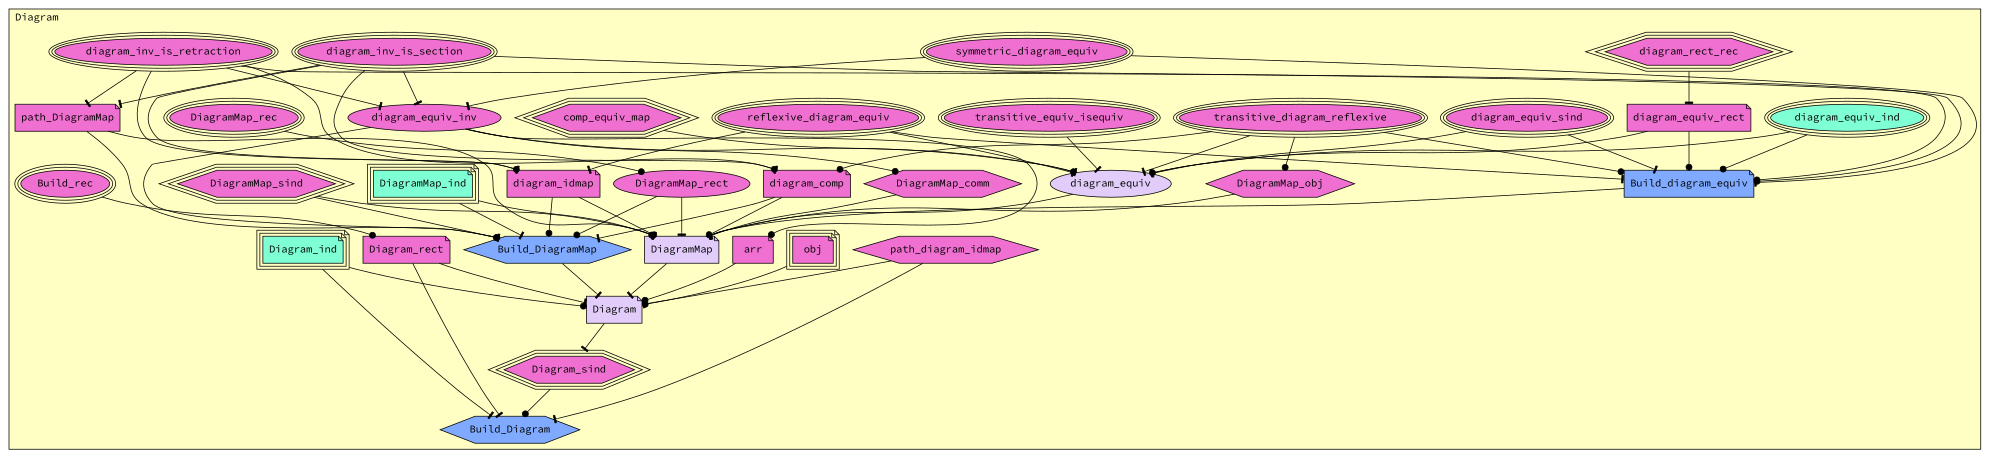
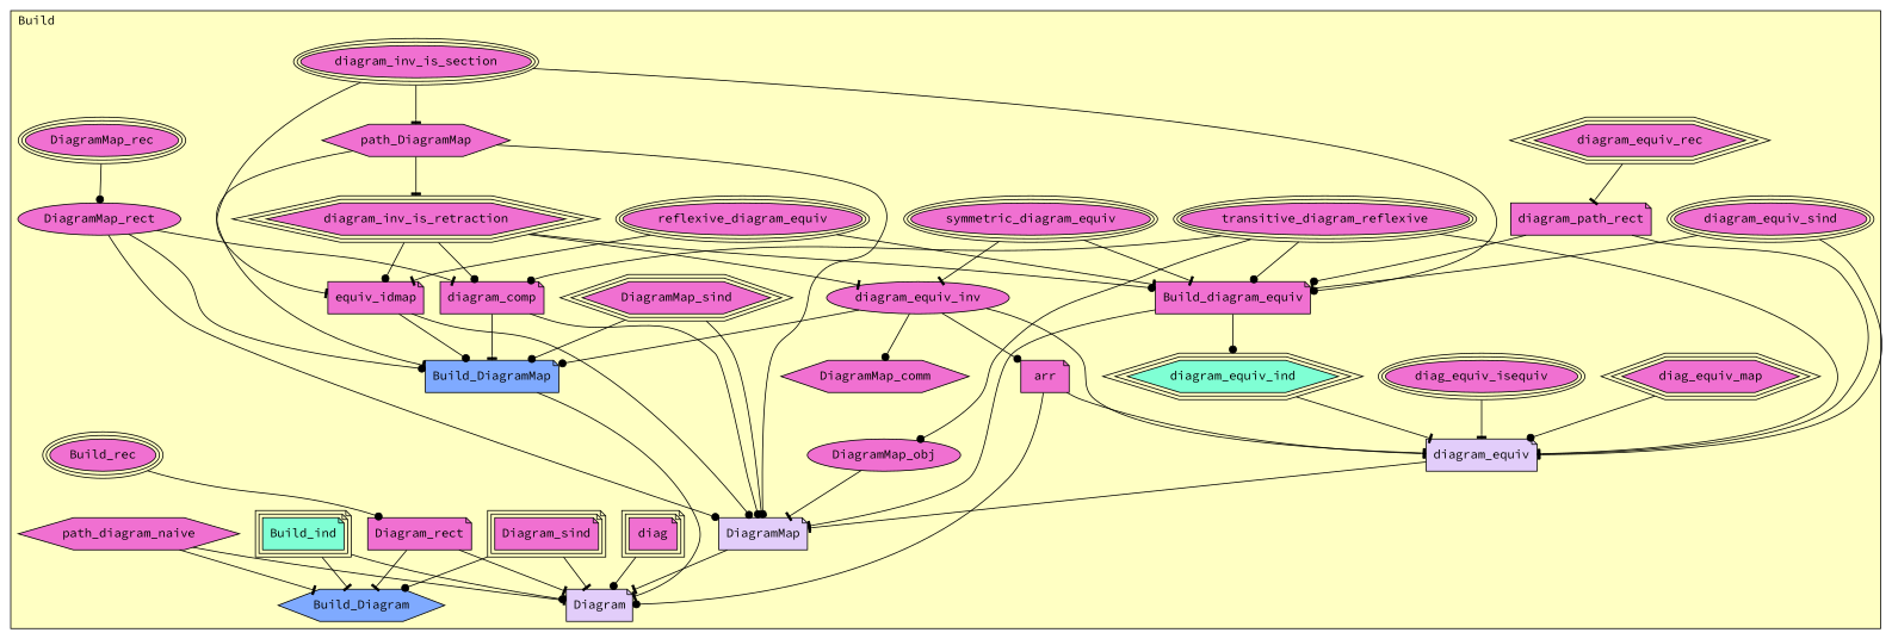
  digraph {
    fontname="Source Code Pro"
    node [fillcolor="#F070D1" fontname="Source Code Pro" shape=note style=filled]
    edge [arrowhead=tee fontname="Source Code Pro"]
    n1 [label=transitive_diagram_reflexive peripheries=3 shape=ellipse]
    n2 [label=symmetric_diagram_equiv peripheries=3 shape=ellipse]
    n3 [label=reflexive_diagram_equiv peripheries=3 shape=ellipse]
-   n4 [label=diagram_inv_is_retraction peripheries=3 shape=ellipse]
+   n4 [label=diagram_inv_is_retraction peripheries=3 shape=hexagon]
    n5 [label=diagram_inv_is_section peripheries=3 shape=ellipse]
    n6 [label=diagram_equiv_inv shape=ellipse]
-   n7 [label=transitive_equiv_isequiv peripheries=3 shape=ellipse]
-   n8 [label=comp_equiv_map peripheries=3 shape=hexagon]
+   n7 [label=diag_equiv_isequiv peripheries=3 shape=ellipse]
+   n8 [label=diag_equiv_map peripheries=3 shape=hexagon]
    n9 [label=diagram_equiv_sind peripheries=3 shape=ellipse]
-   n10 [label=diagram_rect_rec peripheries=3 shape=hexagon]
-   n11 [fillcolor="#7FFFD4" label=diagram_equiv_ind peripheries=3 shape=ellipse]
-   n12 [label=diagram_equiv_rect]
-   n13 [fillcolor="#7FAAFF" label=Build_diagram_equiv]
-   n14 [fillcolor="#E2CDFA" label=diagram_equiv shape=ellipse]
+   n10 [label=diagram_equiv_rec peripheries=3 shape=hexagon]
+   n11 [fillcolor="#7FFFD4" label=diagram_equiv_ind peripheries=3 shape=hexagon]
+   n12 [label=diagram_path_rect]
+   n13 [label=Build_diagram_equiv]
+   n14 [fillcolor="#E2CDFA" label=diagram_equiv]
    n15 [label=diagram_comp]
-   n16 [label=diagram_idmap]
-   n17 [label=path_DiagramMap]
+   n16 [label=equiv_idmap]
+   n17 [label=path_DiagramMap shape=hexagon]
    n18 [label=DiagramMap_comm shape=hexagon]
-   n19 [label=DiagramMap_obj shape=hexagon]
+   n19 [label=DiagramMap_obj shape=ellipse]
    n20 [label=DiagramMap_sind peripheries=3 shape=hexagon]
    n21 [label=DiagramMap_rec peripheries=3 shape=ellipse]
-   n22 [fillcolor="#7FFFD4" label=DiagramMap_ind peripheries=3]
    n23 [label=DiagramMap_rect shape=ellipse]
-   n24 [fillcolor="#7FAAFF" label=Build_DiagramMap shape=hexagon]
+   n24 [fillcolor="#7FAAFF" label=Build_DiagramMap]
    n25 [fillcolor="#E2CDFA" label=DiagramMap]
-   n26 [label=path_diagram_idmap shape=hexagon]
+   n26 [label=path_diagram_naive shape=hexagon]
    n27 [label=arr]
-   n28 [label=obj peripheries=3]
-   n29 [label=Diagram_sind peripheries=3 shape=hexagon]
+   n28 [label=diag peripheries=3]
+   n29 [label=Diagram_sind peripheries=3]
    n30 [label=Build_rec peripheries=3 shape=ellipse]
-   n31 [fillcolor="#7FFFD4" label=Diagram_ind peripheries=3]
+   n31 [fillcolor="#7FFFD4" label=Build_ind peripheries=3]
    n32 [label=Diagram_rect]
    n33 [fillcolor="#7FAAFF" label=Build_Diagram shape=hexagon]
    n34 [fillcolor="#E2CDFA" label=Diagram]
    subgraph cluster_1 {
      fillcolor="#FFFFC3"
-     label=Diagram
+     label=Build
      labeljust=l
      style=filled
      n1
      n2
      n3
      n4
      n5
      n6
      n7
      n8
      n9
      n10
      n11
      n12
      n13
      n14
      n15
      n16
      n17
      n18
      n19
      n20
      n21
-     n22
      n23
      n24
      n25
      n26
      n27
      n28
      n29
      n30
      n31
      n32
      n33
      n34
    }
    n1 -> n13 [arrowhead=dot]
    n1 -> n14
    n1 -> n15 [arrowhead=dot]
    n1 -> n19 [arrowhead=dot]
    n2 -> n6
    n2 -> n13
    n3 -> n13
-   n3 -> n14
+   n27 -> n14
    n3 -> n16
    n4 -> n6
    n4 -> n13 [arrowhead=dot]
    n4 -> n15 [arrowhead=dot]
    n4 -> n16 [arrowhead=dot]
-   n4 -> n17
-   n5 -> n6
+   n17 -> n4
    n5 -> n13 [arrowhead=dot]
-   n5 -> n15
+   n23 -> n15
    n5 -> n16
    n5 -> n17
    n6 -> n14
    n6 -> n18 [arrowhead=dot]
    n6 -> n24 [arrowhead=dot]
    n6 -> n27 [arrowhead=dot]
    n7 -> n14
    n8 -> n14 [arrowhead=dot]
    n9 -> n13
    n9 -> n14
    n10 -> n12
-   n11 -> n13 [arrowhead=dot]
-   n11 -> n14 [arrowhead=dot]
+   n13 -> n11 [arrowhead=dot]
+   n11 -> n14
    n12 -> n13 [arrowhead=dot]
    n12 -> n14
    n13 -> n25
    n14 -> n25
    n15 -> n24
    n15 -> n25 [arrowhead=dot]
    n16 -> n24 [arrowhead=dot]
    n16 -> n25 [arrowhead=dot]
    n17 -> n24
    n17 -> n25 [arrowhead=dot]
-   n18 -> n25
    n19 -> n25
    n20 -> n24 [arrowhead=dot]
    n20 -> n25
    n21 -> n23 [arrowhead=dot]
-   n22 -> n24
-   n22 -> n25
    n23 -> n24 [arrowhead=dot]
-   n23 -> n25
+   n23 -> n25 [arrowhead=dot]
    n24 -> n34
    n25 -> n34
    n26 -> n33
    n26 -> n34
    n27 -> n34 [arrowhead=dot]
    n28 -> n34 [arrowhead=dot]
    n29 -> n33 [arrowhead=dot]
-   n34 -> n29
+   n29 -> n34
    n30 -> n32 [arrowhead=dot]
    n31 -> n33
    n31 -> n34 [arrowhead=dot]
    n32 -> n33
    n32 -> n34
  }
